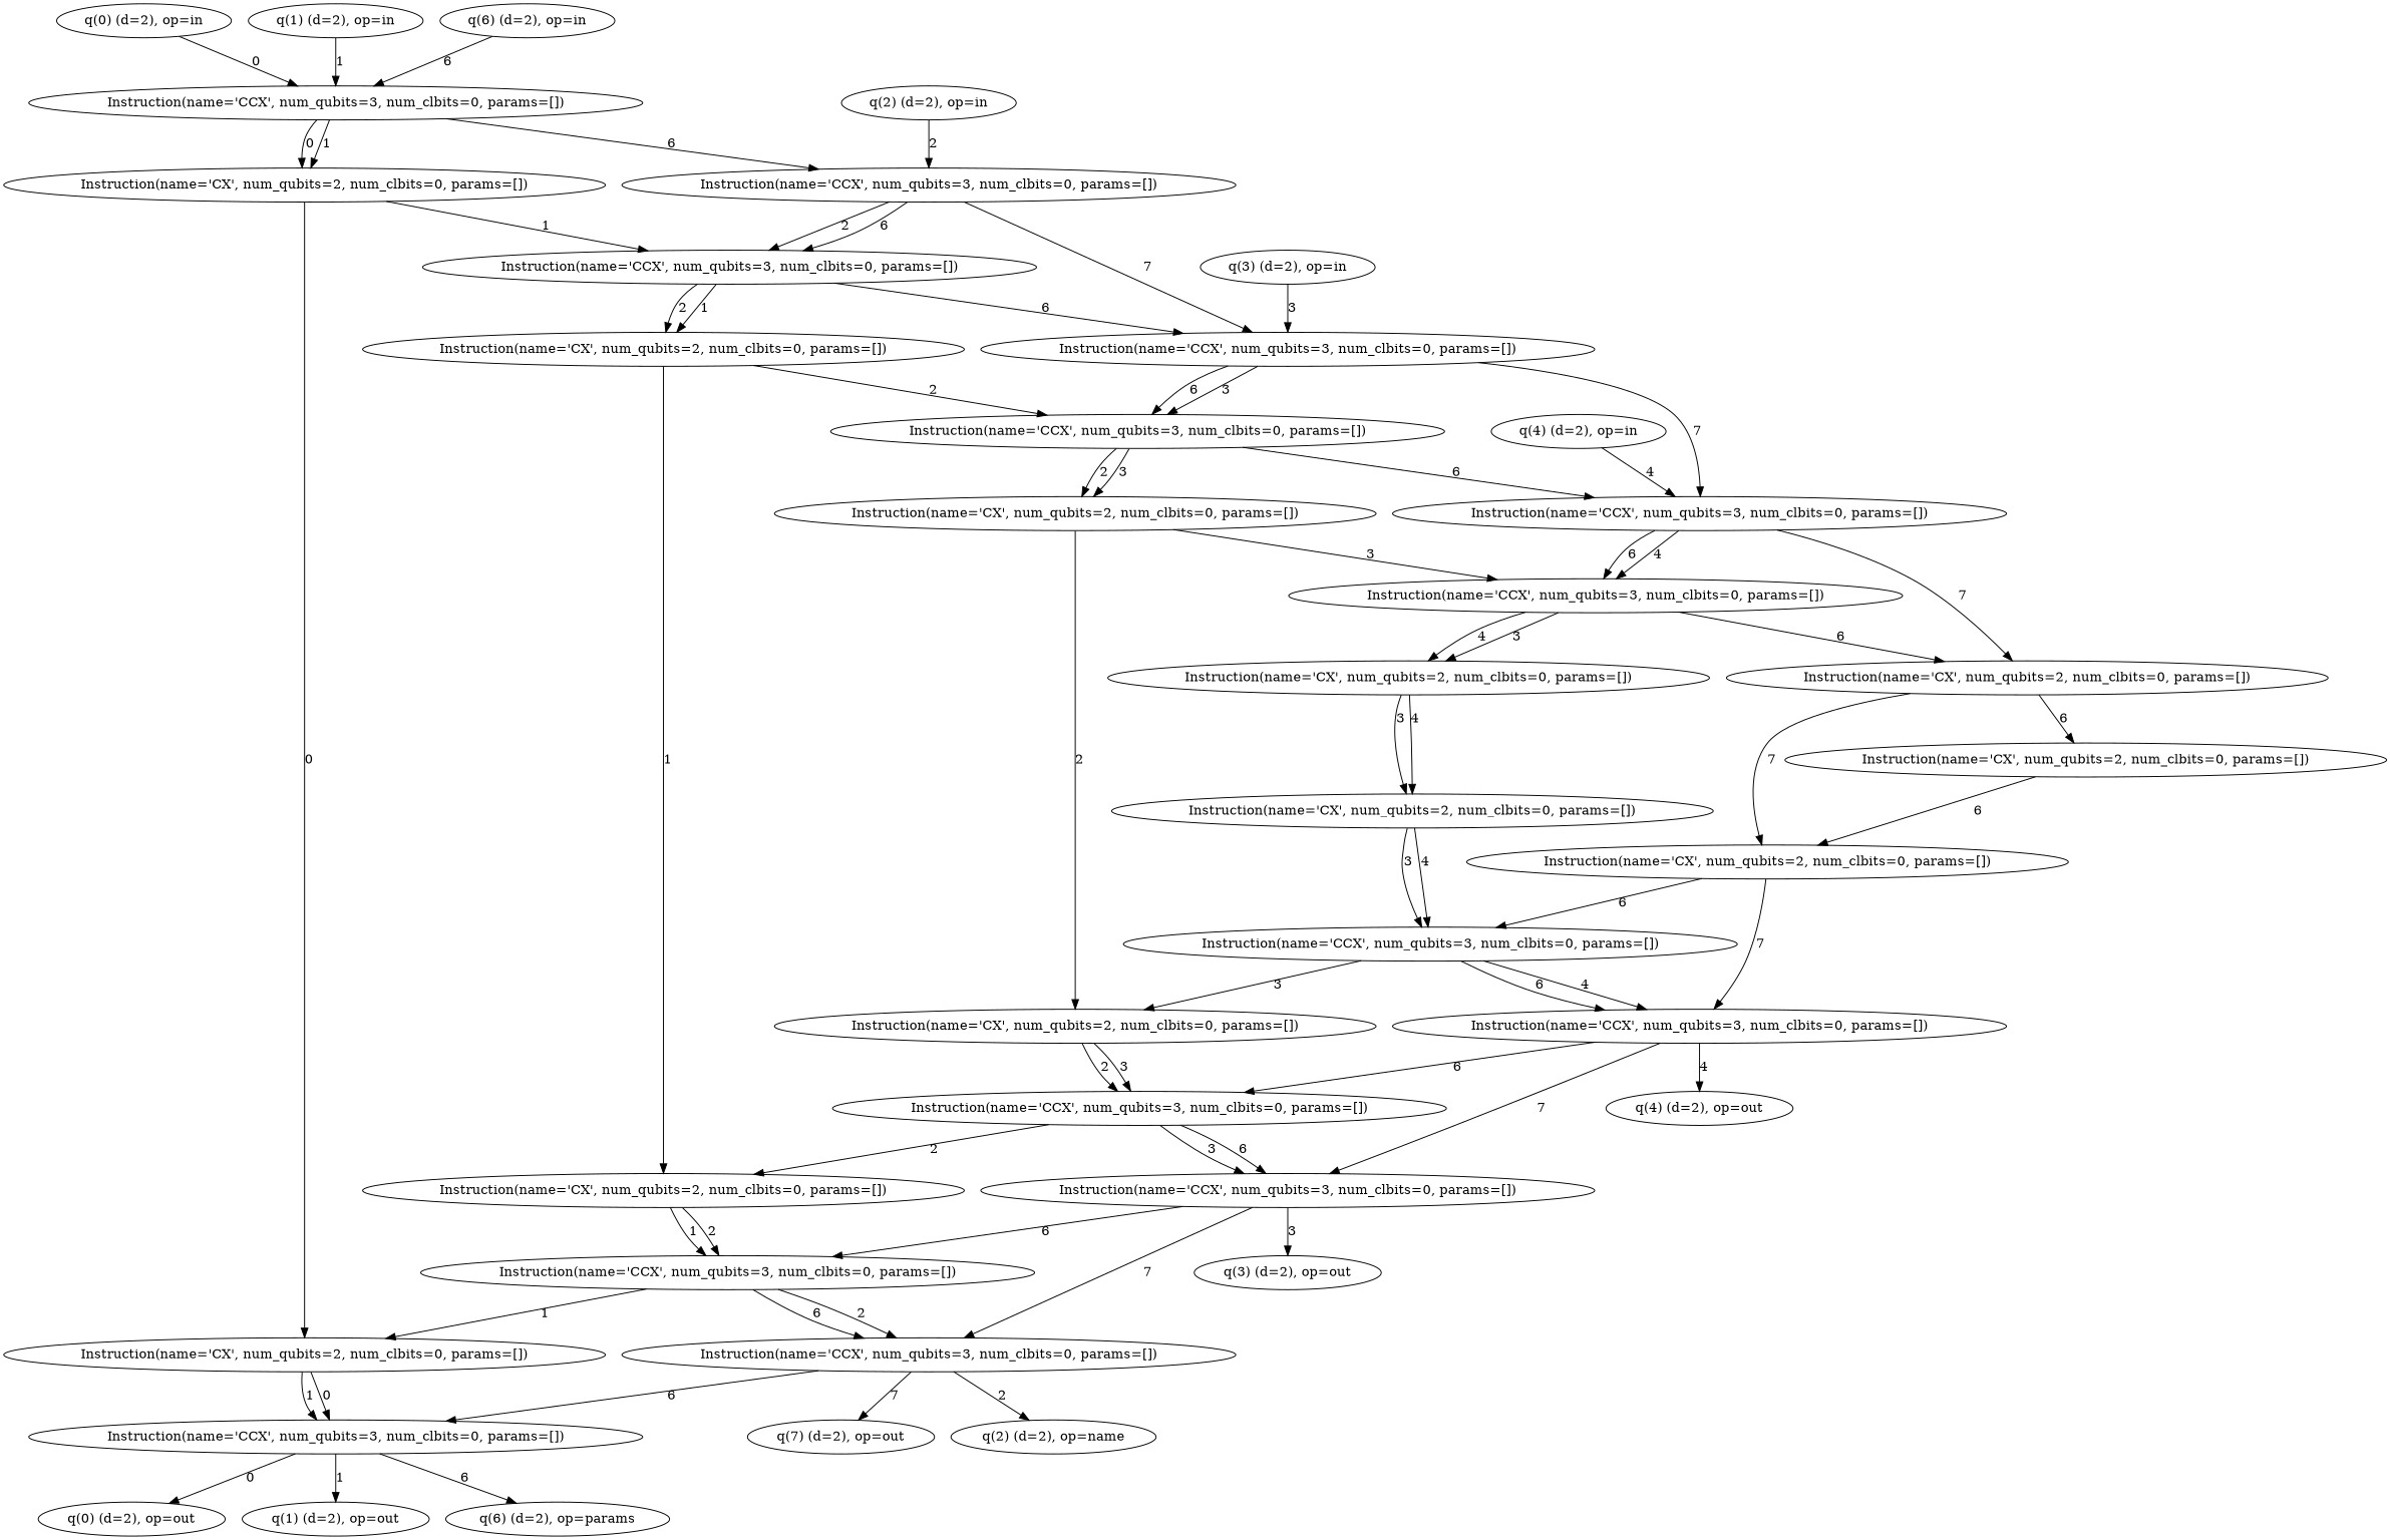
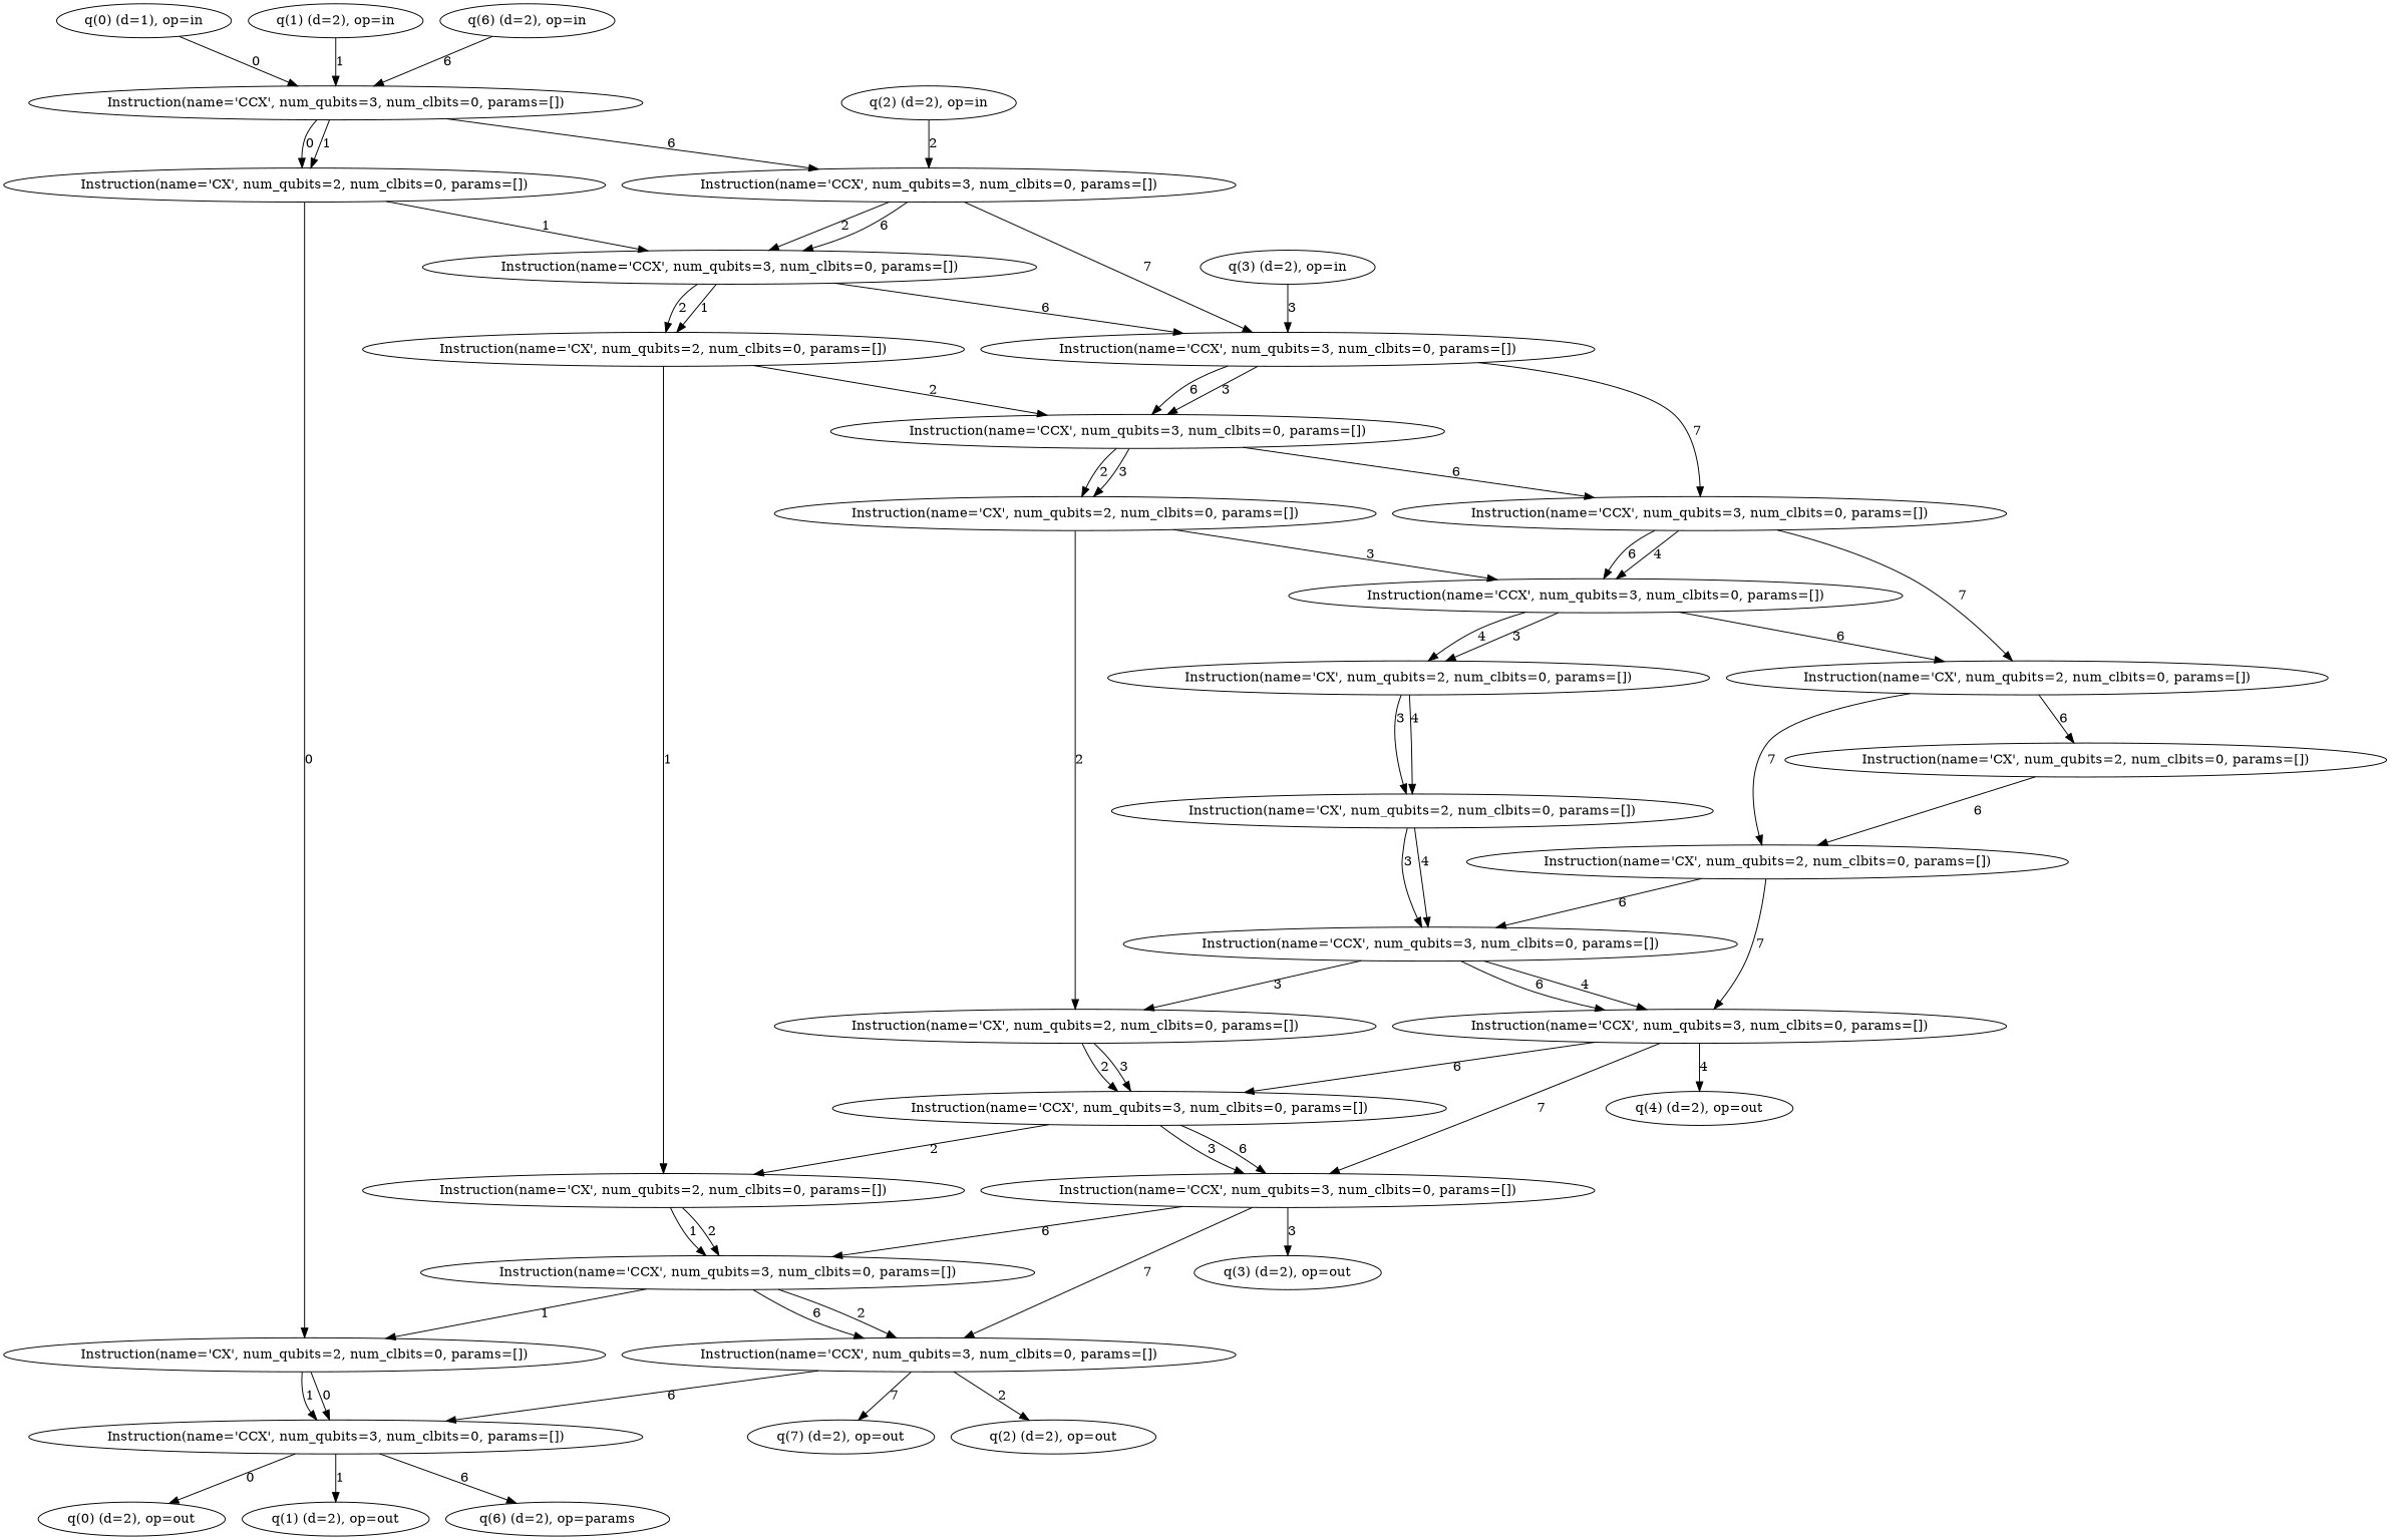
  digraph {
    node [matrix="[[0, 1], [1, 0]]" qubits=0]
-   n1 [ancilla=False label="q(0) (d=2), op=in" matrix=None]
+   n1 [ancilla=False label="q(0) (d=1), op=in" matrix=None]
    n2 [label="Instruction(name='CCX', num_qubits=3, num_clbits=0, params=[])" qubits="0,1,6"]
    n3 [label="Instruction(name='CCX', num_qubits=3, num_clbits=0, params=[])" qubits="2,6,7"]
    n4 [label="Instruction(name='CX', num_qubits=2, num_clbits=0, params=[])" qubits="0,1"]
    n5 [ancilla=False label="q(1) (d=2), op=in" matrix=None qubits=1]
    n6 [ancilla=False label="q(2) (d=2), op=in" matrix=None qubits=2]
    n7 [label="Instruction(name='CCX', num_qubits=3, num_clbits=0, params=[])" qubits="3,6,7"]
    n8 [label="Instruction(name='CCX', num_qubits=3, num_clbits=0, params=[])" qubits="1,2,6"]
    n9 [ancilla=False label="q(3) (d=2), op=in" matrix=None qubits=3]
    n10 [label="Instruction(name='CCX', num_qubits=3, num_clbits=0, params=[])" qubits="4,6,7"]
    n11 [label="Instruction(name='CCX', num_qubits=3, num_clbits=0, params=[])" qubits="2,3,6"]
-   n12 [ancilla=False label="q(4) (d=2), op=in" matrix=None qubits=4]
    n13 [label="Instruction(name='CCX', num_qubits=3, num_clbits=0, params=[])" qubits="3,4,6"]
    n14 [label="Instruction(name='CX', num_qubits=2, num_clbits=0, params=[])" qubits="7,6"]
    n15 [label="Instruction(name='CX', num_qubits=2, num_clbits=0, params=[])" qubits="6,5"]
    n16 [label="Instruction(name='CX', num_qubits=2, num_clbits=0, params=[])" qubits="7,6"]
    n17 [ancilla=True label="q(6) (d=2), op=in" matrix=None qubits=6]
    n18 [label="Instruction(name='CX', num_qubits=2, num_clbits=0, params=[])" qubits="0,1"]
    n19 [label="Instruction(name='CX', num_qubits=2, num_clbits=0, params=[])" qubits="1,2"]
    n20 [label="Instruction(name='CCX', num_qubits=3, num_clbits=0, params=[])" qubits="0,1,6"]
    n21 [label="Instruction(name='CX', num_qubits=2, num_clbits=0, params=[])" qubits="1,2"]
    n22 [label="Instruction(name='CX', num_qubits=2, num_clbits=0, params=[])" qubits="2,3"]
    n23 [label="Instruction(name='CCX', num_qubits=3, num_clbits=0, params=[])" qubits="1,2,6"]
    n24 [label="Instruction(name='CX', num_qubits=2, num_clbits=0, params=[])" qubits="2,3"]
    n25 [label="Instruction(name='CX', num_qubits=2, num_clbits=0, params=[])" qubits="3,4"]
    n26 [label="Instruction(name='CCX', num_qubits=3, num_clbits=0, params=[])" qubits="2,3,6"]
    n27 [label="Instruction(name='CX', num_qubits=2, num_clbits=0, params=[])" qubits="3,4"]
    n28 [label="Instruction(name='CCX', num_qubits=3, num_clbits=0, params=[])" qubits="3,4,6"]
    n29 [label="Instruction(name='CCX', num_qubits=3, num_clbits=0, params=[])" qubits="4,6,7"]
    n30 [label="Instruction(name='CCX', num_qubits=3, num_clbits=0, params=[])" qubits="3,6,7"]
    n31 [ancilla=False label="q(4) (d=2), op=out" matrix=None qubits=4]
    n32 [label="Instruction(name='CCX', num_qubits=3, num_clbits=0, params=[])" qubits="2,6,7"]
    n33 [ancilla=False label="q(3) (d=2), op=out" matrix=None qubits=3]
-   n34 [ancilla=False label="q(2) (d=2), op=name" matrix=None qubits=2]
+   n34 [ancilla=False label="q(2) (d=2), op=out" matrix=None qubits=2]
    n35 [ancilla=True label="q(7) (d=2), op=out" matrix=None qubits=7]
    n36 [ancilla=False label="q(0) (d=2), op=out" matrix=None]
    n37 [ancilla=False label="q(1) (d=2), op=out" matrix=None qubits=1]
    n38 [ancilla=True label="q(6) (d=2), op=params" matrix=None qubits=6]
    n1 -> n2 [label=0]
    n2 -> n3 [label=6]
    n2 -> n4 [label=0]
    n2 -> n4 [label=1]
    n3 -> n7 [label=7]
    n3 -> n8 [label=2]
    n3 -> n8 [label=6]
    n4 -> n8 [label=1]
    n4 -> n18 [label=0]
    n5 -> n2 [label=1]
    n6 -> n3 [label=2]
    n7 -> n10 [label=7]
    n7 -> n11 [label=3]
    n7 -> n11 [label=6]
    n8 -> n7 [label=6]
    n8 -> n19 [label=1]
    n8 -> n19 [label=2]
    n9 -> n7 [label=3]
    n10 -> n13 [label=4]
    n10 -> n13 [label=6]
    n10 -> n14 [label=7]
    n11 -> n10 [label=6]
    n11 -> n22 [label=2]
    n11 -> n22 [label=3]
-   n12 -> n10 [label=4]
    n13 -> n14 [label=6]
    n13 -> n25 [label=3]
    n13 -> n25 [label=4]
    n14 -> n15 [label=6]
    n14 -> n16 [label=7]
    n15 -> n16 [label=6]
    n16 -> n28 [label=6]
    n16 -> n29 [label=7]
    n17 -> n2 [label=6]
    n18 -> n20 [label=0]
    n18 -> n20 [label=1]
    n19 -> n11 [label=2]
    n19 -> n21 [label=1]
    n20 -> n36 [label=0]
    n20 -> n37 [label=1]
    n20 -> n38 [label=6]
    n21 -> n23 [label=1]
    n21 -> n23 [label=2]
    n22 -> n13 [label=3]
    n22 -> n24 [label=2]
    n23 -> n18 [label=1]
    n23 -> n32 [label=2]
    n23 -> n32 [label=6]
    n24 -> n26 [label=2]
    n24 -> n26 [label=3]
    n25 -> n27 [label=3]
    n25 -> n27 [label=4]
    n26 -> n21 [label=2]
    n26 -> n30 [label=3]
    n26 -> n30 [label=6]
    n27 -> n28 [label=3]
    n27 -> n28 [label=4]
    n28 -> n24 [label=3]
    n28 -> n29 [label=4]
    n28 -> n29 [label=6]
    n29 -> n26 [label=6]
    n29 -> n30 [label=7]
    n29 -> n31 [label=4]
    n30 -> n23 [label=6]
    n30 -> n32 [label=7]
    n30 -> n33 [label=3]
    n32 -> n20 [label=6]
    n32 -> n34 [label=2]
    n32 -> n35 [label=7]
  }
